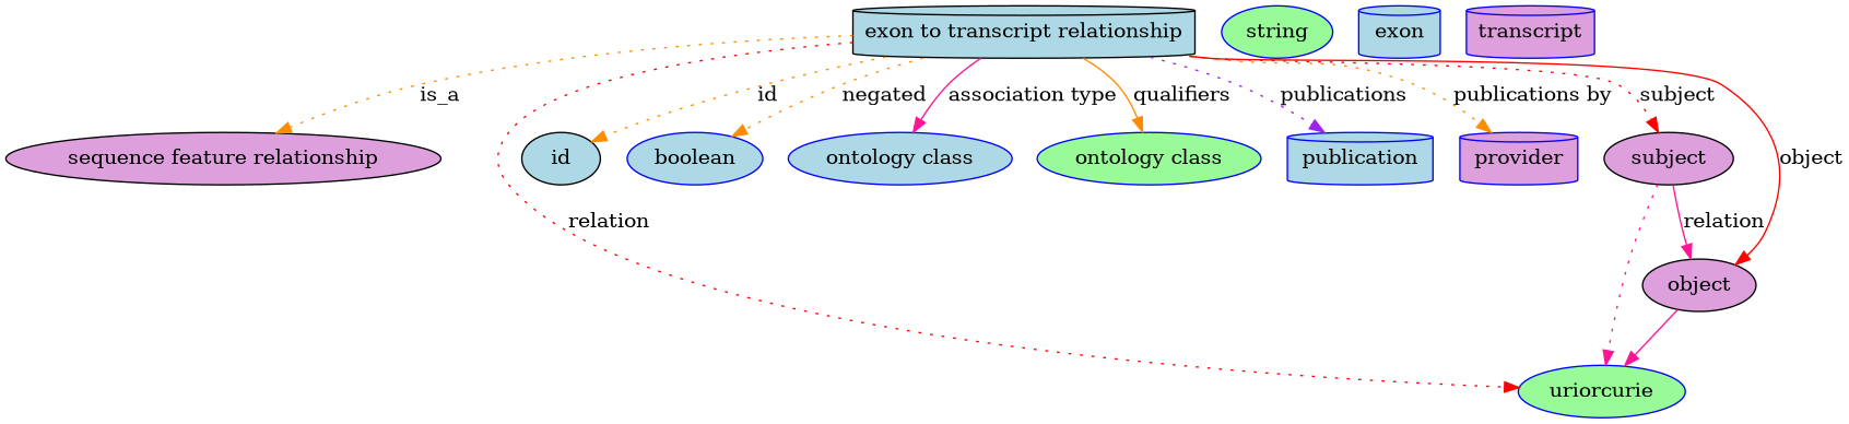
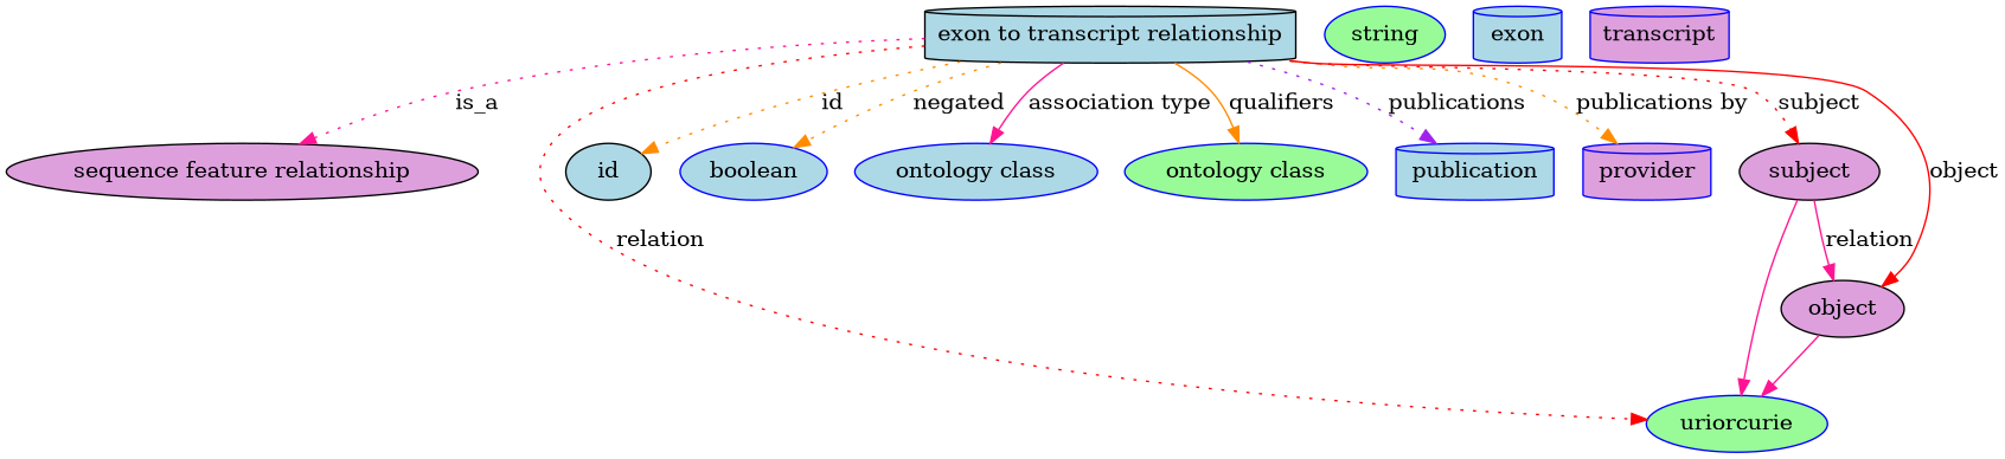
  digraph {
    node [fillcolor=lightblue shape=ellipse style=filled color=blue]
    edge [color=darkorange style=dotted]
    n1 [height=0.5 label="exon to transcript relationship" shape=cylinder width=3.2317 color=""]
    "sequence feature relationship" [fillcolor=plum height=0.5 width=3.1594 color=""]
    n3 [fillcolor=palegreen height=0.5 label=uriorcurie width=1.2638]
    id [height=0.5 width=0.75 color=""]
    n5 [height=0.5 label=boolean width=1.0652]
    n6 [height=0.5 label="ontology class" width=1.7151]
    n7 [fillcolor=palegreen height=0.5 label="ontology class" width=1.7151]
    n8 [height=0.5 label=publication shape=cylinder width=1.3902]
    n9 [fillcolor=plum height=0.5 label=provider shape=cylinder width=1.1193]
    subject [fillcolor=plum height=0.5 width=0.99297 color=""]
    object [fillcolor=plum height=0.5 width=0.9027 color=""]
    n12 [fillcolor=palegreen height=0.5 label=string width=0.84854]
    n13 [height=0.5 label=exon shape=cylinder width=0.77632]
    n14 [fillcolor=plum height=0.5 label=transcript shape=cylinder width=1.2277]
-   n1 -> "sequence feature relationship" [label=is_a]
+   n1 -> "sequence feature relationship" [color=deeppink label=is_a]
    n1 -> n3 [color=red label=relation]
    n1 -> id [label=id]
    n1 -> n5 [label=negated]
    n1 -> n6 [color=deeppink label="association type" style=solid]
    n1 -> n7 [label=qualifiers style=solid]
    n1 -> n8 [color=purple label=publications]
    n1 -> n9 [label="publications by"]
    n1 -> subject [color=red label=subject]
    n1 -> object [color=red label=object style=solid]
-   subject -> n3 [color=deeppink]
+   subject -> n3 [color=deeppink style=solid]
    subject -> object [color=deeppink label=relation style=solid]
    object -> n3 [color=deeppink style=solid]
  }
